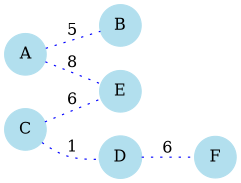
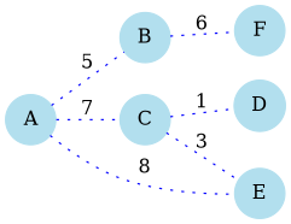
  digraph {
    rankdir=LR
    node [color=lightblue2 shape=circle style=filled]
    edge [color=blue dir=none style=dotted]
    A
    B
    C
    E
    D
    F
    A -> B [label=5]
+   A -> C [label=7]
    A -> E [label=8]
-   C -> E [label=6]
+   C -> E [label=3]
    C -> D [label=1]
-   D -> F [label=6]
+   B -> F [label=6]
  }
